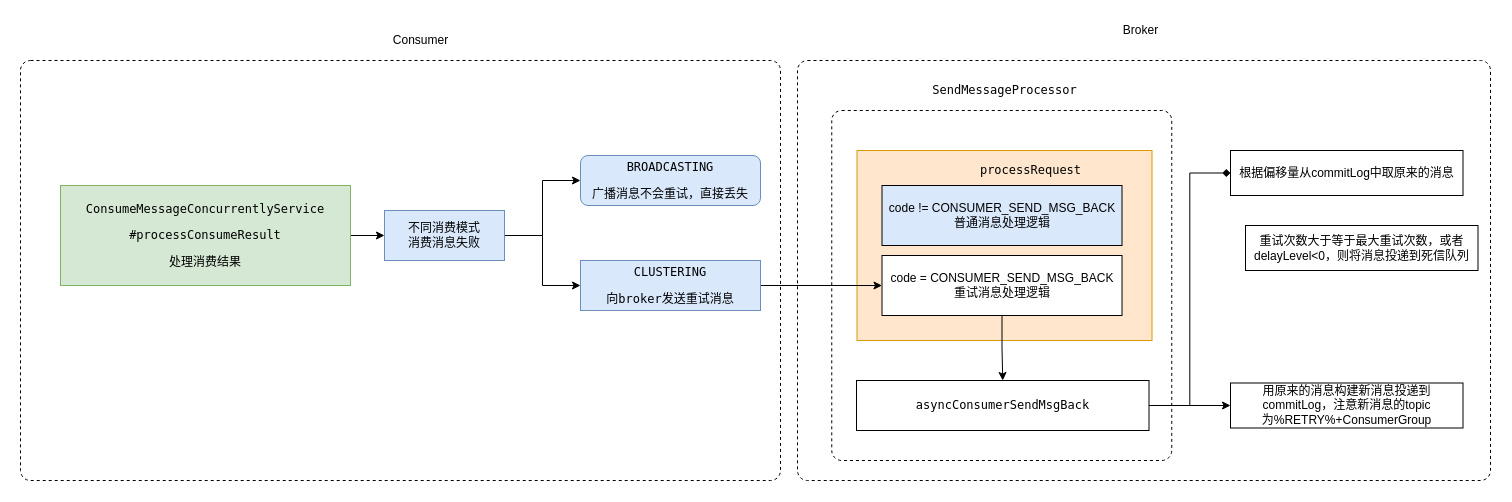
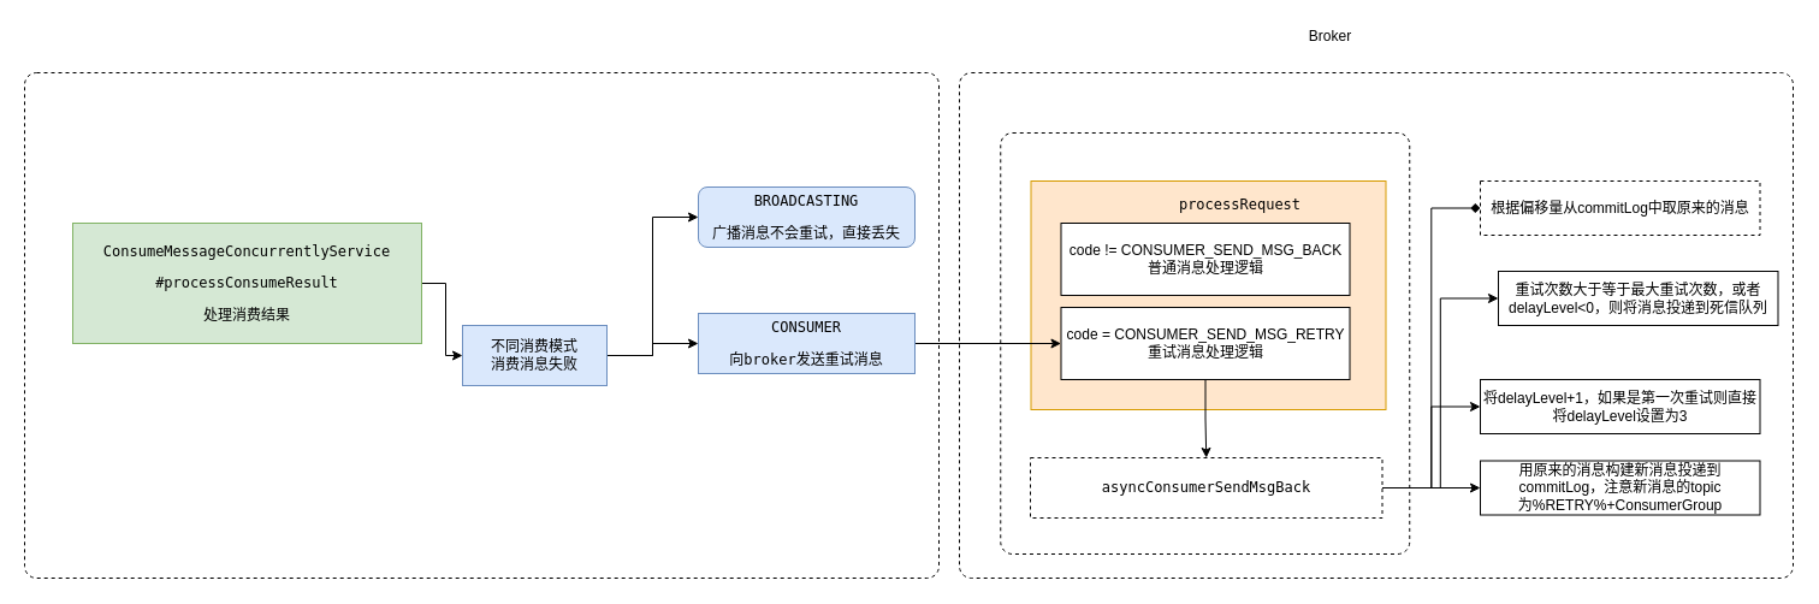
  <mxCell id="0" />
  <mxCell id="1" parent="0" />
  <mxCell id="2" value="" style="html=1;align=center;verticalAlign=top;rounded=1;absoluteArcSize=1;arcSize=20;dashed=1;" vertex="1" parent="1"><mxGeometry x="797" y="60" width="693" height="420" as="geometry" /></mxCell>
  <mxCell id="3" value="" style="html=1;align=center;verticalAlign=top;rounded=1;absoluteArcSize=1;arcSize=20;dashed=1;" vertex="1" parent="1"><mxGeometry x="20" y="60" width="760" height="420" as="geometry" /></mxCell>
  <mxCell id="4" value="" style="html=1;align=center;verticalAlign=top;rounded=1;absoluteArcSize=1;arcSize=20;dashed=1;" parent="1" vertex="1"><mxGeometry x="831.25" y="110" width="340" height="350" as="geometry" /></mxCell>
  <mxCell id="5" value="" style="rounded=0;whiteSpace=wrap;html=1;fillColor=#ffe6cc;strokeColor=#d79b00;" parent="1" vertex="1"><mxGeometry x="856.5" y="150" width="295" height="190" as="geometry" /></mxCell>
  <mxCell id="6" style="edgeStyle=orthogonalEdgeStyle;rounded=0;orthogonalLoop=1;jettySize=auto;html=1;exitX=1;exitY=0.5;exitDx=0;exitDy=0;entryX=0;entryY=0.5;entryDx=0;entryDy=0;" parent="1" source="7" target="10" edge="1"><mxGeometry relative="1" as="geometry" /></mxCell>
  <mxCell id="7" value="&lt;pre&gt;ConsumeMessageConcurrentlyService&lt;/pre&gt;&lt;pre&gt;#processConsumeResult&lt;/pre&gt;&lt;pre&gt;处理消费结果&lt;/pre&gt;" style="rounded=0;whiteSpace=wrap;html=1;fillColor=#d5e8d4;strokeColor=#82b366;" parent="1" vertex="1"><mxGeometry x="60" y="185" width="290" height="100" as="geometry" /></mxCell>
  <mxCell id="8" style="edgeStyle=orthogonalEdgeStyle;rounded=0;orthogonalLoop=1;jettySize=auto;html=1;exitX=1;exitY=0.5;exitDx=0;exitDy=0;entryX=0;entryY=0.5;entryDx=0;entryDy=0;" parent="1" source="10" target="11" edge="1"><mxGeometry relative="1" as="geometry" /></mxCell>
  <mxCell id="9" style="edgeStyle=orthogonalEdgeStyle;rounded=0;orthogonalLoop=1;jettySize=auto;html=1;exitX=1;exitY=0.5;exitDx=0;exitDy=0;" parent="1" source="10" target="13" edge="1"><mxGeometry relative="1" as="geometry" /></mxCell>
- <mxCell id="10" value="不同消费模式&lt;br&gt;消费消息失败" style="rounded=0;whiteSpace=wrap;html=1;fillColor=#dae8fc;strokeColor=#6c8ebf;" parent="1" vertex="1"><mxGeometry x="384" y="210" width="120" height="50" as="geometry" /></mxCell>
+ <mxCell id="10" value="不同消费模式&lt;br&gt;消费消息失败" style="rounded=0;whiteSpace=wrap;html=1;fillColor=#dae8fc;strokeColor=#6c8ebf;" parent="1" vertex="1"><mxGeometry x="384" y="270" width="120" height="50" as="geometry" /></mxCell>
  <mxCell id="11" value="&lt;pre&gt;BROADCASTING&lt;/pre&gt;&lt;pre&gt;广播消息不会重试，直接丢失&lt;/pre&gt;" style="whiteSpace=wrap;html=1;fillColor=#dae8fc;strokeColor=#6c8ebf;rounded=1;" parent="1" vertex="1"><mxGeometry x="580" y="155" width="180" height="50" as="geometry" /></mxCell>
  <mxCell id="12" style="edgeStyle=orthogonalEdgeStyle;rounded=0;orthogonalLoop=1;jettySize=auto;html=1;exitX=1;exitY=0.5;exitDx=0;exitDy=0;entryX=0;entryY=0.5;entryDx=0;entryDy=0;" edge="1" parent="1" source="13" target="17"><mxGeometry relative="1" as="geometry" /></mxCell>
- <mxCell id="13" value="&lt;pre&gt;CLUSTERING&lt;/pre&gt;&lt;pre&gt;向broker发送重试消息&lt;/pre&gt;" style="rounded=0;whiteSpace=wrap;html=1;fillColor=#dae8fc;strokeColor=#6c8ebf;" parent="1" vertex="1"><mxGeometry x="580" y="260" width="180" height="50" as="geometry" /></mxCell>
- <mxCell id="14" value="&lt;pre&gt;SendMessageProcessor&lt;/pre&gt;" style="text;html=1;align=center;verticalAlign=middle;resizable=0;points=[];autosize=1;strokeColor=none;fillColor=none;" parent="1" vertex="1"><mxGeometry x="923.75" y="70" width="160" height="40" as="geometry" /></mxCell>
- <mxCell id="15" value="code !=&amp;nbsp;CONSUMER_SEND_MSG_BACK&lt;br&gt;普通消息处理逻辑" style="rounded=0;whiteSpace=wrap;html=1;fillColor=#dae8fc;" parent="1" vertex="1"><mxGeometry x="881.5" y="185" width="240" height="60" as="geometry" /></mxCell>
+ <mxCell id="13" value="&lt;pre&gt;CONSUMER&lt;/pre&gt;&lt;pre&gt;向broker发送重试消息&lt;/pre&gt;" style="rounded=0;whiteSpace=wrap;html=1;fillColor=#dae8fc;strokeColor=#6c8ebf;" parent="1" vertex="1"><mxGeometry x="580" y="260" width="180" height="50" as="geometry" /></mxCell>
+ <mxCell id="15" value="code !=&amp;nbsp;CONSUMER_SEND_MSG_BACK&lt;br&gt;普通消息处理逻辑" style="rounded=0;whiteSpace=wrap;html=1;" parent="1" vertex="1"><mxGeometry x="881.5" y="185" width="240" height="60" as="geometry" /></mxCell>
  <mxCell id="16" style="edgeStyle=orthogonalEdgeStyle;rounded=0;orthogonalLoop=1;jettySize=auto;html=1;exitX=0.5;exitY=1;exitDx=0;exitDy=0;entryX=0.5;entryY=0;entryDx=0;entryDy=0;" edge="1" parent="1" source="17" target="23"><mxGeometry relative="1" as="geometry" /></mxCell>
- <mxCell id="17" value="code =&amp;nbsp;CONSUMER_SEND_MSG_BACK&lt;br&gt;重试消息处理逻辑" style="rounded=0;whiteSpace=wrap;html=1;" parent="1" vertex="1"><mxGeometry x="881.5" y="255" width="240" height="60" as="geometry" /></mxCell>
+ <mxCell id="17" value="code =&amp;nbsp;CONSUMER_SEND_MSG_RETRY&lt;br&gt;重试消息处理逻辑" style="rounded=0;whiteSpace=wrap;html=1;" parent="1" vertex="1"><mxGeometry x="881.5" y="255" width="240" height="60" as="geometry" /></mxCell>
  <mxCell id="18" value="&lt;pre&gt;processRequest&lt;/pre&gt;" style="text;html=1;align=center;verticalAlign=middle;resizable=0;points=[];autosize=1;strokeColor=none;fillColor=none;" parent="1" vertex="1"><mxGeometry x="970" y="150" width="120" height="40" as="geometry" /></mxCell>
  <mxCell id="19" style="edgeStyle=orthogonalEdgeStyle;rounded=0;orthogonalLoop=1;jettySize=auto;html=1;exitX=1;exitY=0.5;exitDx=0;exitDy=0;entryX=0;entryY=0.5;entryDx=0;entryDy=0;endArrow=diamond;" edge="1" parent="1" source="23" target="24"><mxGeometry relative="1" as="geometry" /></mxCell>
+ <mxCell id="20" style="edgeStyle=orthogonalEdgeStyle;rounded=0;orthogonalLoop=1;jettySize=auto;html=1;exitX=1;exitY=0.5;exitDx=0;exitDy=0;entryX=0;entryY=0.5;entryDx=0;entryDy=0;" edge="1" parent="1" source="23" target="25"><mxGeometry relative="1" as="geometry" /></mxCell>
+ <mxCell id="21" style="edgeStyle=orthogonalEdgeStyle;rounded=0;orthogonalLoop=1;jettySize=auto;html=1;exitX=1;exitY=0.5;exitDx=0;exitDy=0;entryX=0;entryY=0.5;entryDx=0;entryDy=0;" edge="1" parent="1" source="23" target="26"><mxGeometry relative="1" as="geometry" /></mxCell>
  <mxCell id="22" style="edgeStyle=orthogonalEdgeStyle;rounded=0;orthogonalLoop=1;jettySize=auto;html=1;exitX=1;exitY=0.5;exitDx=0;exitDy=0;entryX=0;entryY=0.5;entryDx=0;entryDy=0;" edge="1" parent="1" source="23" target="27"><mxGeometry relative="1" as="geometry" /></mxCell>
- <mxCell id="23" value="&lt;pre&gt;asyncConsumerSendMsgBack&lt;/pre&gt;" style="rounded=0;whiteSpace=wrap;html=1;" parent="1" vertex="1"><mxGeometry x="856" y="380" width="292.5" height="50" as="geometry" /></mxCell>
- <mxCell id="24" value="根据偏移量从commitLog中取原来的消息" style="rounded=0;whiteSpace=wrap;html=1;" parent="1" vertex="1"><mxGeometry x="1230" y="150" width="232.5" height="45" as="geometry" /></mxCell>
+ <mxCell id="23" value="&lt;pre&gt;asyncConsumerSendMsgBack&lt;/pre&gt;" style="rounded=0;whiteSpace=wrap;html=1;dashed=1;" parent="1" vertex="1"><mxGeometry x="856" y="380" width="292.5" height="50" as="geometry" /></mxCell>
+ <mxCell id="24" value="根据偏移量从commitLog中取原来的消息" style="rounded=0;whiteSpace=wrap;html=1;dashed=1;" parent="1" vertex="1"><mxGeometry x="1230" y="150" width="232.5" height="45" as="geometry" /></mxCell>
  <mxCell id="25" value="重试次数大于等于最大重试次数，或者&lt;span style=&quot;text-align: justify&quot;&gt;delayLevel&amp;lt;0，则将消息投递到死信队列&lt;/span&gt;" style="rounded=0;whiteSpace=wrap;html=1;" vertex="1" parent="1"><mxGeometry x="1245" y="225" width="232.5" height="45" as="geometry" /></mxCell>
+ <mxCell id="26" value="将&lt;span style=&quot;text-align: justify&quot;&gt;delayLevel+1，如果是第一次重试则直接将&lt;/span&gt;&lt;span style=&quot;text-align: justify&quot;&gt;delayLevel设置为3&lt;/span&gt;" style="rounded=0;whiteSpace=wrap;html=1;" vertex="1" parent="1"><mxGeometry x="1230" y="315" width="232.5" height="45" as="geometry" /></mxCell>
  <mxCell id="27" value="用原来的消息构建新消息投递到&lt;br&gt;commitLog，注意新消息的topic为&lt;span&gt;%RETRY%+ConsumerGroup&lt;/span&gt;" style="rounded=0;whiteSpace=wrap;html=1;" vertex="1" parent="1"><mxGeometry x="1230" y="382.5" width="232.5" height="45" as="geometry" /></mxCell>
- <mxCell id="28" value="Consumer" style="text;html=1;align=center;verticalAlign=middle;resizable=0;points=[];autosize=1;strokeColor=none;fillColor=none;" vertex="1" parent="1"><mxGeometry x="385" y="30" width="70" height="20" as="geometry" /></mxCell>
- <mxCell id="29" value="Broker" style="text;html=1;align=center;verticalAlign=middle;resizable=0;points=[];autosize=1;strokeColor=none;fillColor=none;" vertex="1" parent="1"><mxGeometry x="1115" y="20" width="50" height="20" as="geometry" /></mxCell>
+ <mxCell id="29" value="Broker" style="text;html=1;align=center;verticalAlign=middle;resizable=0;points=[];autosize=1;strokeColor=none;fillColor=none;" vertex="1" parent="1"><mxGeometry x="1080" y="20" width="50" height="20" as="geometry" /></mxCell>
